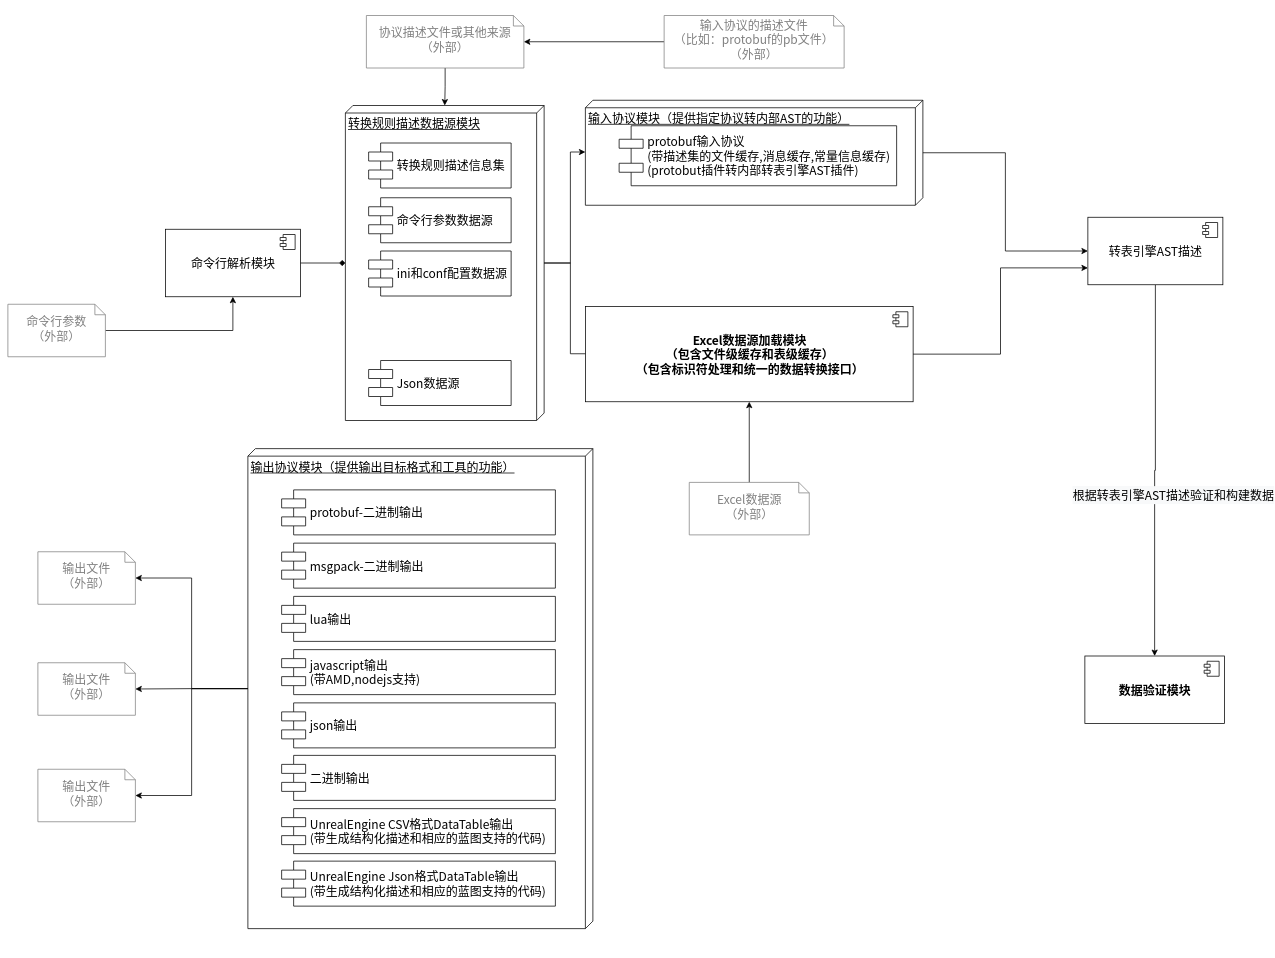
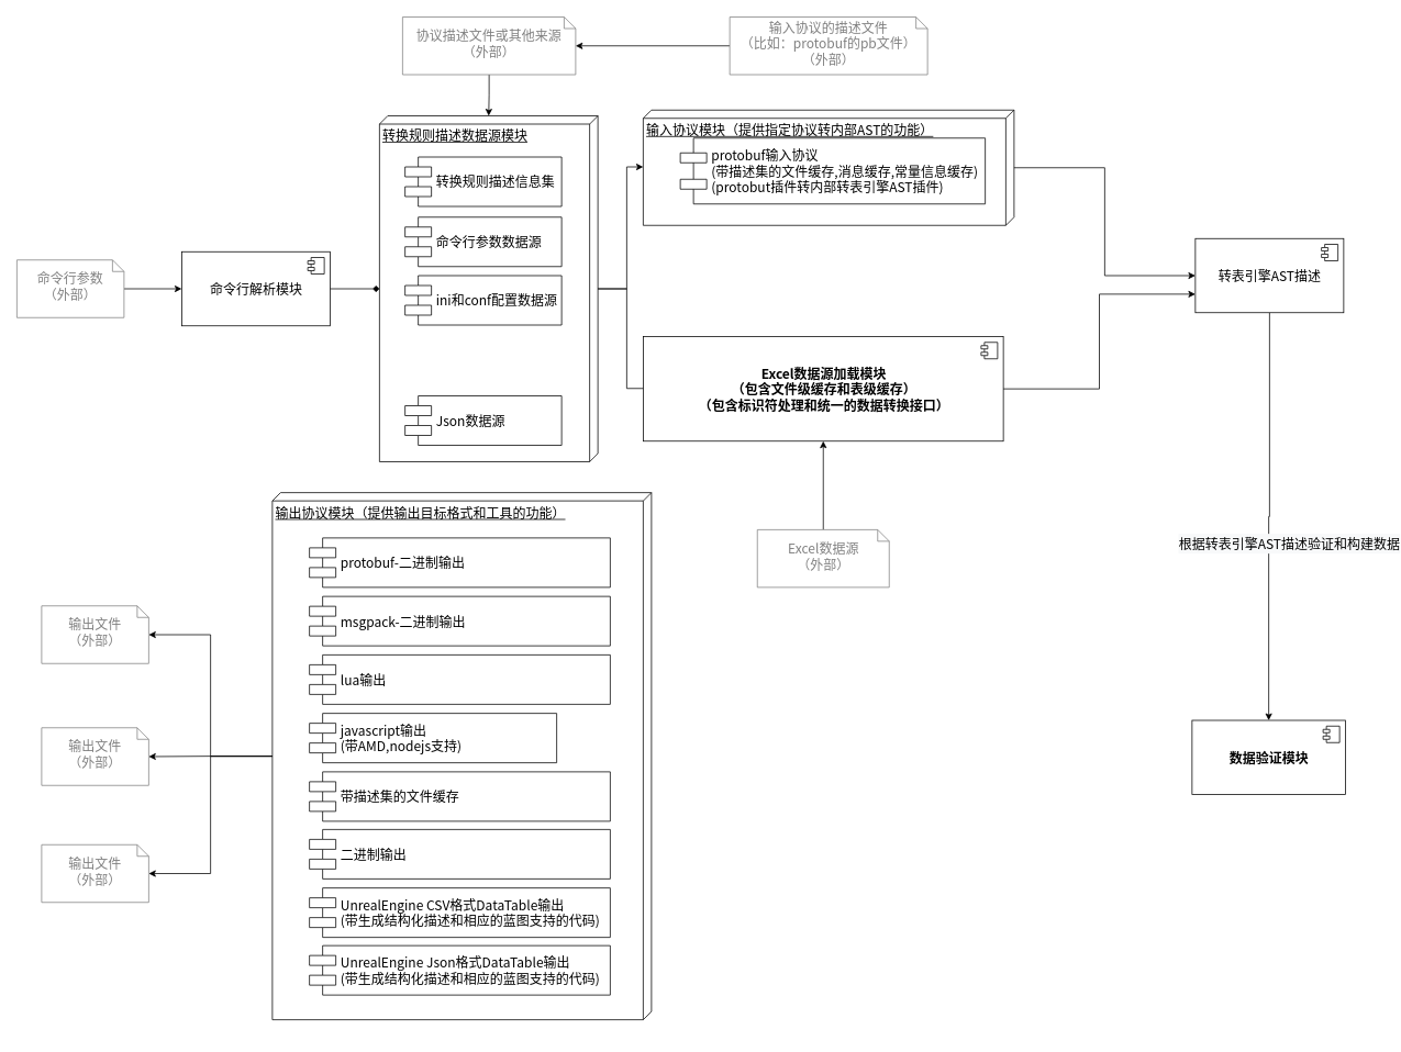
  <mxCell id="0" />
  <mxCell id="1" parent="0" />
  <mxCell id="2" value="" style="edgeStyle=orthogonalEdgeStyle;rounded=0;orthogonalLoop=1;jettySize=auto;html=1;fontFamily=Noto Sans CJK SC;fontSize=16;endArrow=diamond;" parent="1" source="3" target="6" edge="1"><mxGeometry relative="1" as="geometry" /></mxCell>
  <mxCell id="3" value="命令行解析模块" style="html=1;fontFamily=Noto Sans CJK SC;fontSize=16;" parent="1" vertex="1"><mxGeometry x="220" y="305" width="180" height="90" as="geometry" /></mxCell>
  <mxCell id="4" value="" style="shape=component;jettyWidth=8;jettyHeight=4;fontFamily=Noto Sans CJK SC;fontSize=16;" parent="3" vertex="1"><mxGeometry x="1" width="20" height="20" relative="1" as="geometry"><mxPoint x="-27" y="7" as="offset" /></mxGeometry></mxCell>
  <mxCell id="5" value="" style="group" parent="1" vertex="1" connectable="0"><mxGeometry x="460" y="140" width="265" height="420" as="geometry" /></mxCell>
  <mxCell id="6" value="&lt;span style=&quot;text-align: center&quot;&gt;转换规则描述数据源模块&lt;/span&gt;" style="verticalAlign=top;align=left;spacingTop=8;spacingLeft=2;spacingRight=12;shape=cube;size=10;direction=south;fontStyle=4;html=1;fontFamily=Noto Sans CJK SC;fontSize=16;" parent="5" vertex="1"><mxGeometry width="265" height="420" as="geometry" /></mxCell>
  <mxCell id="7" value="命令行参数数据源" style="shape=component;align=left;spacingLeft=36;fontFamily=Noto Sans CJK SC;fontSize=16;" parent="5" vertex="1"><mxGeometry x="31" y="123" width="190" height="60" as="geometry" /></mxCell>
  <mxCell id="8" value="ini和conf配置数据源" style="shape=component;align=left;spacingLeft=36;fontFamily=Noto Sans CJK SC;fontSize=16;" parent="5" vertex="1"><mxGeometry x="31" y="194" width="190" height="60" as="geometry" /></mxCell>
  <mxCell id="9" value="Json数据源" style="shape=component;align=left;spacingLeft=36;fontFamily=Noto Sans CJK SC;fontSize=16;" parent="5" vertex="1"><mxGeometry x="31" y="340" width="190" height="60" as="geometry" /></mxCell>
  <mxCell id="10" value="转换规则描述信息集" style="shape=component;align=left;spacingLeft=36;fontFamily=Noto Sans CJK SC;fontSize=16;" parent="5" vertex="1"><mxGeometry x="31" y="50" width="190" height="60" as="geometry" /></mxCell>
  <mxCell id="11" value="" style="group" parent="1" vertex="1" connectable="0"><mxGeometry x="320" y="584.5" width="480" height="670" as="geometry" /></mxCell>
  <mxCell id="12" value="" style="group" parent="11" vertex="1" connectable="0"><mxGeometry x="10" y="13" width="460" height="640" as="geometry" /></mxCell>
  <mxCell id="13" value="输出协议模块（提供输出目标格式和工具的功能）" style="verticalAlign=top;align=left;spacingTop=8;spacingLeft=2;spacingRight=12;shape=cube;size=10;direction=south;fontStyle=4;html=1;fontFamily=Noto Sans CJK SC;fontSize=16;" parent="12" vertex="1"><mxGeometry width="460" height="640" as="geometry" /></mxCell>
  <mxCell id="14" value="protobuf-二进制输出" style="shape=component;align=left;spacingLeft=36;fontFamily=Noto Sans CJK SC;fontSize=16;" parent="12" vertex="1"><mxGeometry x="45" y="55" width="365" height="60" as="geometry" /></mxCell>
  <mxCell id="15" value="msgpack-二进制输出" style="shape=component;align=left;spacingLeft=36;fontFamily=Noto Sans CJK SC;fontSize=16;" parent="12" vertex="1"><mxGeometry x="45" y="126" width="365" height="60" as="geometry" /></mxCell>
  <mxCell id="16" value="lua输出" style="shape=component;align=left;spacingLeft=36;fontFamily=Noto Sans CJK SC;fontSize=16;" parent="12" vertex="1"><mxGeometry x="45" y="197" width="365" height="60" as="geometry" /></mxCell>
- <mxCell id="17" value="javascript输出&#10;(带AMD,nodejs支持)" style="shape=component;align=left;spacingLeft=36;fontFamily=Noto Sans CJK SC;fontSize=16;" parent="12" vertex="1"><mxGeometry x="45" y="268" width="365" height="60" as="geometry" /></mxCell>
- <mxCell id="18" value="json输出" style="shape=component;align=left;spacingLeft=36;fontFamily=Noto Sans CJK SC;fontSize=16;" parent="12" vertex="1"><mxGeometry x="45" y="339" width="365" height="60" as="geometry" /></mxCell>
+ <mxCell id="17" value="javascript输出&#10;(带AMD,nodejs支持)" style="shape=component;align=left;spacingLeft=36;fontFamily=Noto Sans CJK SC;fontSize=16;" parent="12" vertex="1"><mxGeometry x="45" y="268" width="300" height="60" as="geometry" /></mxCell>
+ <mxCell id="18" value="带描述集的文件缓存" style="shape=component;align=left;spacingLeft=36;fontFamily=Noto Sans CJK SC;fontSize=16;" parent="12" vertex="1"><mxGeometry x="45" y="339" width="365" height="60" as="geometry" /></mxCell>
  <mxCell id="19" value="二进制输出" style="shape=component;align=left;spacingLeft=36;fontFamily=Noto Sans CJK SC;fontSize=16;" parent="12" vertex="1"><mxGeometry x="45" y="409" width="365" height="60" as="geometry" /></mxCell>
  <mxCell id="20" value="UnrealEngine CSV格式DataTable输出&#10;(带生成结构化描述和相应的蓝图支持的代码)" style="shape=component;align=left;spacingLeft=36;fontFamily=Noto Sans CJK SC;fontSize=16;" parent="12" vertex="1"><mxGeometry x="45" y="480" width="365" height="60" as="geometry" /></mxCell>
  <mxCell id="21" value="UnrealEngine Json格式DataTable输出&#10;(带生成结构化描述和相应的蓝图支持的代码)" style="shape=component;align=left;spacingLeft=36;fontFamily=Noto Sans CJK SC;fontSize=16;" parent="12" vertex="1"><mxGeometry x="45" y="550" width="365" height="60" as="geometry" /></mxCell>
  <mxCell id="22" value="" style="group" parent="1" vertex="1" connectable="0"><mxGeometry x="780" y="117" width="450" height="140" as="geometry" /></mxCell>
  <mxCell id="23" value="" style="group" parent="22" vertex="1" connectable="0"><mxGeometry width="450" height="140" as="geometry" /></mxCell>
  <mxCell id="24" value="输入协议模块（提供指定协议转内部AST的功能）" style="verticalAlign=top;align=left;spacingTop=8;spacingLeft=2;spacingRight=12;shape=cube;size=10;direction=south;fontStyle=4;html=1;fontFamily=Noto Sans CJK SC;fontSize=16;" parent="23" vertex="1"><mxGeometry y="16" width="450" height="140" as="geometry" /></mxCell>
  <mxCell id="25" value="protobuf输入协议&#10;(带描述集的文件缓存,消息缓存,常量信息缓存)&#10;(protobut插件转内部转表引擎AST插件)" style="shape=component;align=left;spacingLeft=36;fontFamily=Noto Sans CJK SC;fontSize=16;" parent="23" vertex="1"><mxGeometry x="45" y="50" width="370" height="80" as="geometry" /></mxCell>
  <mxCell id="26" value="" style="edgeStyle=orthogonalEdgeStyle;rounded=0;orthogonalLoop=1;jettySize=auto;html=1;fontFamily=Noto Sans CJK SC;fontSize=16;" parent="1" source="33" target="30" edge="1"><mxGeometry relative="1" as="geometry"><mxPoint x="1160" y="1105" as="sourcePoint" /><mxPoint x="1355" y="917.5" as="targetPoint" /></mxGeometry></mxCell>
  <mxCell id="27" value="&lt;span style=&quot;background-color: rgb(248 , 249 , 250)&quot;&gt;根据转表引擎AST描述验证和构建数据&lt;/span&gt;" style="text;html=1;resizable=0;points=[];align=center;verticalAlign=middle;labelBackgroundColor=#ffffff;fontSize=16;fontFamily=Noto Sans CJK SC;" parent="26" vertex="1" connectable="0"><mxGeometry x="0.134" relative="1" as="geometry"><mxPoint x="24.5" as="offset" /></mxGeometry></mxCell>
  <mxCell id="28" value="&lt;span style=&quot;font-weight: 700&quot;&gt;Excel数据源加载模块&lt;/span&gt;&lt;br style=&quot;font-weight: 700&quot;&gt;&lt;span style=&quot;font-weight: 700&quot;&gt;（包含文件级缓存和表级缓存）&lt;/span&gt;&lt;br style=&quot;font-weight: 700&quot;&gt;&lt;span style=&quot;font-weight: 700&quot;&gt;（包含标识符处理和统一的数据转换接口）&lt;/span&gt;" style="html=1;fontFamily=Noto Sans CJK SC;fontSize=16;" parent="1" vertex="1"><mxGeometry x="780" y="408" width="437" height="127" as="geometry" /></mxCell>
  <mxCell id="29" value="" style="shape=component;jettyWidth=8;jettyHeight=4;" parent="28" vertex="1"><mxGeometry x="1" width="20" height="20" relative="1" as="geometry"><mxPoint x="-27" y="7" as="offset" /></mxGeometry></mxCell>
  <mxCell id="30" value="&lt;span style=&quot;font-weight: 700&quot;&gt;数据验证模块&lt;/span&gt;" style="html=1;fontFamily=Noto Sans CJK SC;fontSize=16;" parent="1" vertex="1"><mxGeometry x="1446" y="874" width="186" height="90" as="geometry" /></mxCell>
  <mxCell id="31" value="" style="shape=component;jettyWidth=8;jettyHeight=4;" parent="30" vertex="1"><mxGeometry x="1" width="20" height="20" relative="1" as="geometry"><mxPoint x="-27" y="7" as="offset" /></mxGeometry></mxCell>
  <mxCell id="32" value="" style="edgeStyle=orthogonalEdgeStyle;rounded=0;orthogonalLoop=1;jettySize=auto;html=1;fontFamily=Noto Sans CJK SC;fontSize=16;entryX=0;entryY=0.75;entryDx=0;entryDy=0;" parent="1" source="28" target="33" edge="1"><mxGeometry relative="1" as="geometry"><mxPoint x="1270" y="595" as="targetPoint" /></mxGeometry></mxCell>
  <mxCell id="33" value="转表引擎AST描述" style="html=1;fontFamily=Noto Sans CJK SC;fontSize=16;" parent="1" vertex="1"><mxGeometry x="1450" y="289" width="180" height="90" as="geometry" /></mxCell>
  <mxCell id="34" value="" style="shape=component;jettyWidth=8;jettyHeight=4;" parent="33" vertex="1"><mxGeometry x="1" width="20" height="20" relative="1" as="geometry"><mxPoint x="-27" y="7" as="offset" /></mxGeometry></mxCell>
  <mxCell id="35" value="" style="edgeStyle=orthogonalEdgeStyle;rounded=0;orthogonalLoop=1;jettySize=auto;html=1;fontFamily=Noto Sans CJK SC;fontSize=16;" parent="1" source="36" target="3" edge="1"><mxGeometry relative="1" as="geometry"><mxPoint x="230" y="350" as="targetPoint" /></mxGeometry></mxCell>
- <mxCell id="36" value="命令行参数&lt;br&gt;（外部）" style="shape=note;whiteSpace=wrap;html=1;size=14;verticalAlign=middle;align=center;spacingTop=-6;fontFamily=Noto Sans CJK SC;fontSize=16;fontColor=#808080;strokeColor=#808080;" parent="1" vertex="1"><mxGeometry x="10" y="405" width="130" height="70" as="geometry" /></mxCell>
+ <mxCell id="36" value="命令行参数&lt;br&gt;（外部）" style="shape=note;whiteSpace=wrap;html=1;size=14;verticalAlign=middle;align=center;spacingTop=-6;fontFamily=Noto Sans CJK SC;fontSize=16;fontColor=#808080;strokeColor=#808080;" parent="1" vertex="1"><mxGeometry x="20" y="315" width="130" height="70" as="geometry" /></mxCell>
  <mxCell id="37" value="" style="edgeStyle=orthogonalEdgeStyle;rounded=0;orthogonalLoop=1;jettySize=auto;html=1;fontFamily=Noto Sans CJK SC;fontSize=16;" parent="1" source="38" target="6" edge="1"><mxGeometry relative="1" as="geometry" /></mxCell>
  <mxCell id="38" value="协议描述文件或其他来源&lt;br&gt;（外部）" style="shape=note;whiteSpace=wrap;html=1;size=14;verticalAlign=middle;align=center;spacingTop=-6;fontFamily=Noto Sans CJK SC;fontSize=16;fontColor=#808080;strokeColor=#808080;" parent="1" vertex="1"><mxGeometry x="488" y="20" width="210" height="70" as="geometry" /></mxCell>
  <mxCell id="39" value="" style="edgeStyle=orthogonalEdgeStyle;rounded=0;orthogonalLoop=1;jettySize=auto;html=1;fontFamily=Noto Sans CJK SC;fontSize=16;" parent="1" source="6" target="24" edge="1"><mxGeometry relative="1" as="geometry"><Array as="points"><mxPoint x="760" y="350" /><mxPoint x="760" y="202" /></Array></mxGeometry></mxCell>
  <mxCell id="40" value="" style="edgeStyle=orthogonalEdgeStyle;rounded=0;orthogonalLoop=1;jettySize=auto;html=1;fontFamily=Noto Sans CJK SC;fontSize=16;" parent="1" source="41" target="38" edge="1"><mxGeometry relative="1" as="geometry" /></mxCell>
  <mxCell id="41" value="输入协议的描述文件&lt;br&gt;（比如：protobuf的pb文件）&lt;br&gt;（外部）" style="shape=note;whiteSpace=wrap;html=1;size=14;verticalAlign=middle;align=center;spacingTop=-6;fontFamily=Noto Sans CJK SC;fontSize=16;fontColor=#808080;strokeColor=#808080;" parent="1" vertex="1"><mxGeometry x="885" y="20" width="240" height="70" as="geometry" /></mxCell>
  <mxCell id="42" value="" style="edgeStyle=orthogonalEdgeStyle;rounded=0;orthogonalLoop=1;jettySize=auto;html=1;fontFamily=Noto Sans CJK SC;fontSize=16;entryX=0;entryY=0.5;entryDx=0;entryDy=0;" parent="1" source="24" target="33" edge="1"><mxGeometry relative="1" as="geometry"><mxPoint x="1180" y="595" as="targetPoint" /></mxGeometry></mxCell>
  <mxCell id="43" value="" style="edgeStyle=orthogonalEdgeStyle;rounded=0;orthogonalLoop=1;jettySize=auto;html=1;fontFamily=Noto Sans CJK SC;fontSize=16;" parent="1" source="44" target="28" edge="1"><mxGeometry relative="1" as="geometry" /></mxCell>
  <mxCell id="44" value="Excel数据源&lt;br&gt;（外部）" style="shape=note;whiteSpace=wrap;html=1;size=14;verticalAlign=middle;align=center;spacingTop=-6;fontFamily=Noto Sans CJK SC;fontSize=16;fontColor=#808080;strokeColor=#808080;" parent="1" vertex="1"><mxGeometry x="918.5" y="642.5" width="160" height="70" as="geometry" /></mxCell>
  <mxCell id="45" value="输出文件&lt;br&gt;（外部）" style="shape=note;whiteSpace=wrap;html=1;size=14;verticalAlign=middle;align=center;spacingTop=-6;fontFamily=Noto Sans CJK SC;fontSize=16;fontColor=#808080;strokeColor=#808080;" parent="1" vertex="1"><mxGeometry x="50" y="735" width="130" height="70" as="geometry" /></mxCell>
  <mxCell id="46" value="输出文件&lt;br&gt;（外部）" style="shape=note;whiteSpace=wrap;html=1;size=14;verticalAlign=middle;align=center;spacingTop=-6;fontFamily=Noto Sans CJK SC;fontSize=16;fontColor=#808080;strokeColor=#808080;" parent="1" vertex="1"><mxGeometry x="50" y="883" width="130" height="70" as="geometry" /></mxCell>
  <mxCell id="47" value="输出文件&lt;br&gt;（外部）" style="shape=note;whiteSpace=wrap;html=1;size=14;verticalAlign=middle;align=center;spacingTop=-6;fontFamily=Noto Sans CJK SC;fontSize=16;fontColor=#808080;strokeColor=#808080;" parent="1" vertex="1"><mxGeometry x="50" y="1025" width="130" height="70" as="geometry" /></mxCell>
  <mxCell id="48" value="" style="edgeStyle=orthogonalEdgeStyle;rounded=0;orthogonalLoop=1;jettySize=auto;html=1;fontFamily=Noto Sans CJK SC;fontSize=16;" parent="1" source="13" target="45" edge="1"><mxGeometry relative="1" as="geometry"><mxPoint x="250" y="917.5" as="targetPoint" /></mxGeometry></mxCell>
  <mxCell id="49" value="" style="edgeStyle=orthogonalEdgeStyle;rounded=0;orthogonalLoop=1;jettySize=auto;html=1;fontFamily=Noto Sans CJK SC;fontSize=16;" parent="1" source="13" target="47" edge="1"><mxGeometry relative="1" as="geometry"><mxPoint x="340" y="928" as="sourcePoint" /><mxPoint x="190" y="780" as="targetPoint" /></mxGeometry></mxCell>
  <mxCell id="50" value="" style="edgeStyle=orthogonalEdgeStyle;rounded=0;orthogonalLoop=1;jettySize=auto;html=1;fontFamily=Noto Sans CJK SC;fontSize=16;" parent="1" source="13" target="46" edge="1"><mxGeometry relative="1" as="geometry"><mxPoint x="350" y="938" as="sourcePoint" /><mxPoint x="200" y="790" as="targetPoint" /></mxGeometry></mxCell>
  <mxCell id="51" value="" style="edgeStyle=orthogonalEdgeStyle;rounded=0;orthogonalLoop=1;jettySize=auto;html=1;fontFamily=Noto Sans CJK SC;fontSize=16;fontColor=#808080;endArrow=none;" parent="1" source="6" target="28" edge="1"><mxGeometry relative="1" as="geometry"><mxPoint x="805" y="350" as="targetPoint" /><Array as="points"><mxPoint x="760" y="350" /><mxPoint x="760" y="471" /></Array></mxGeometry></mxCell>
